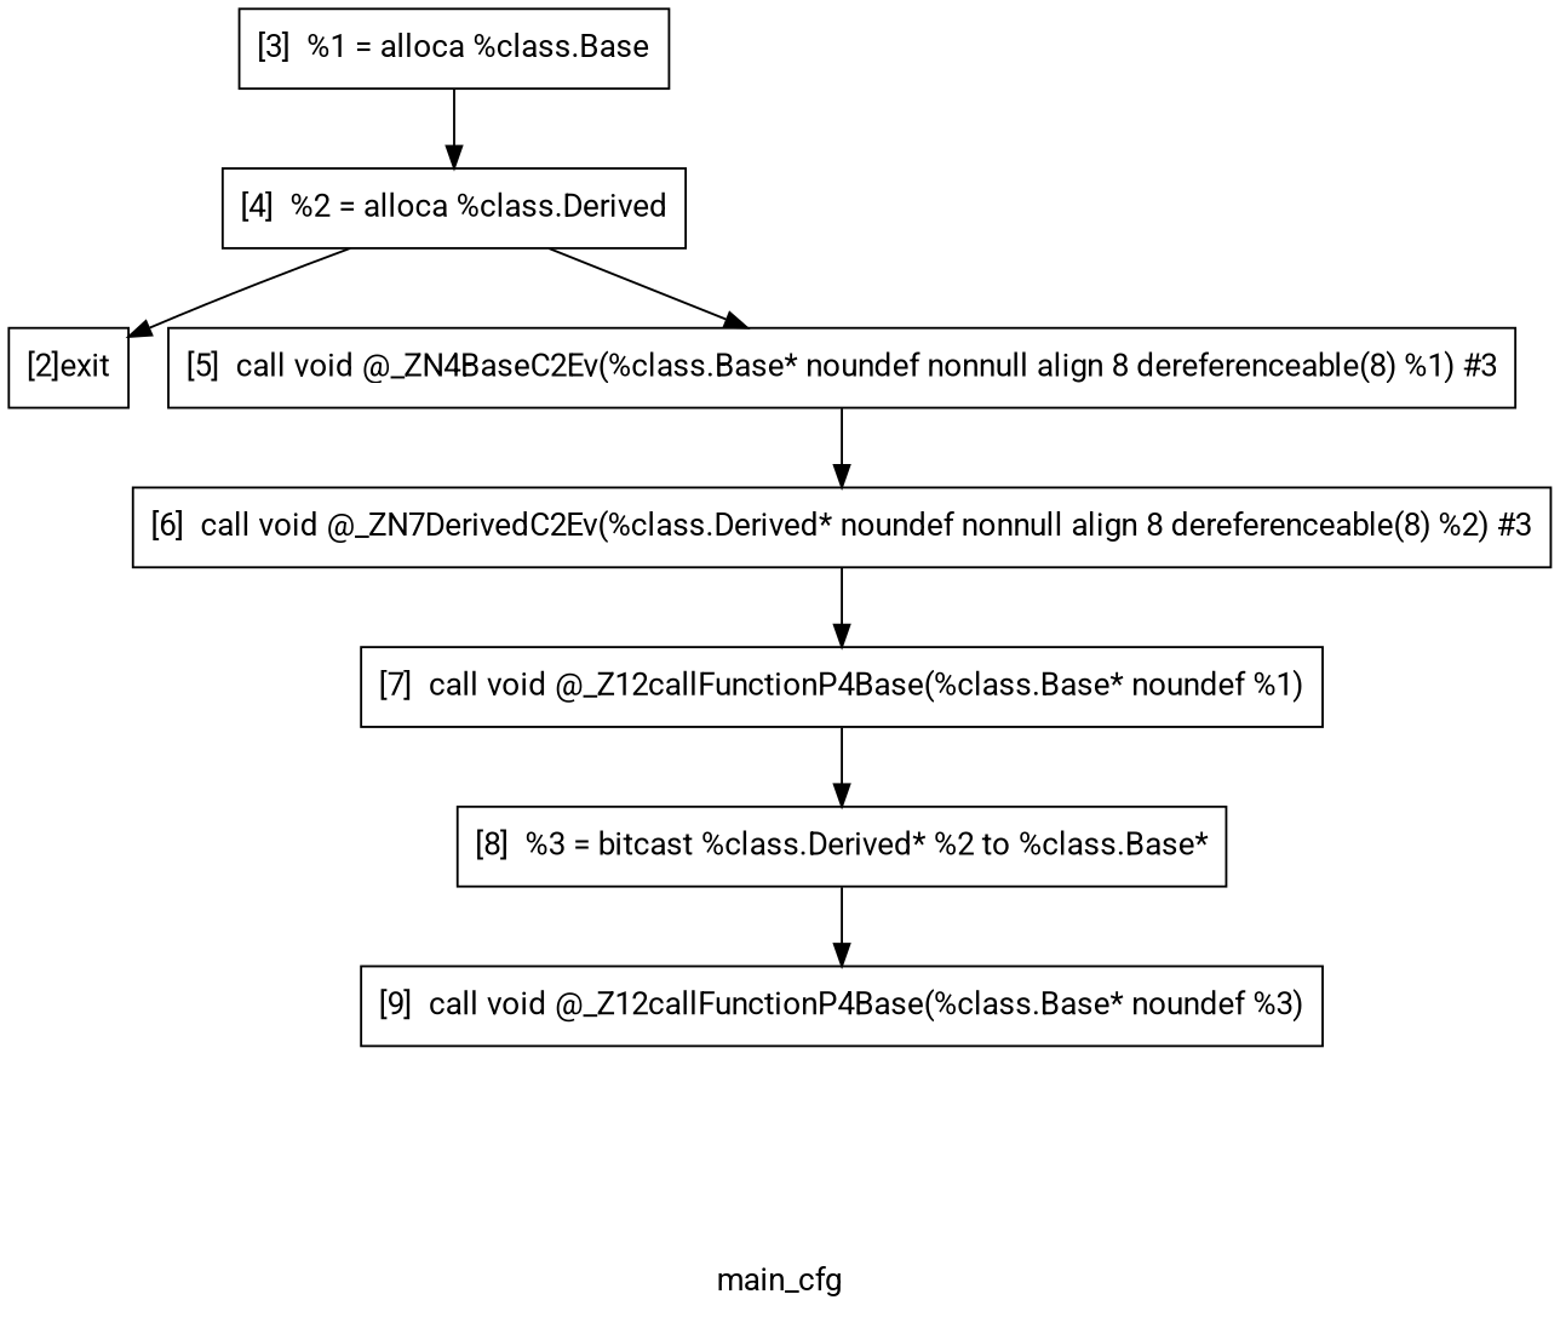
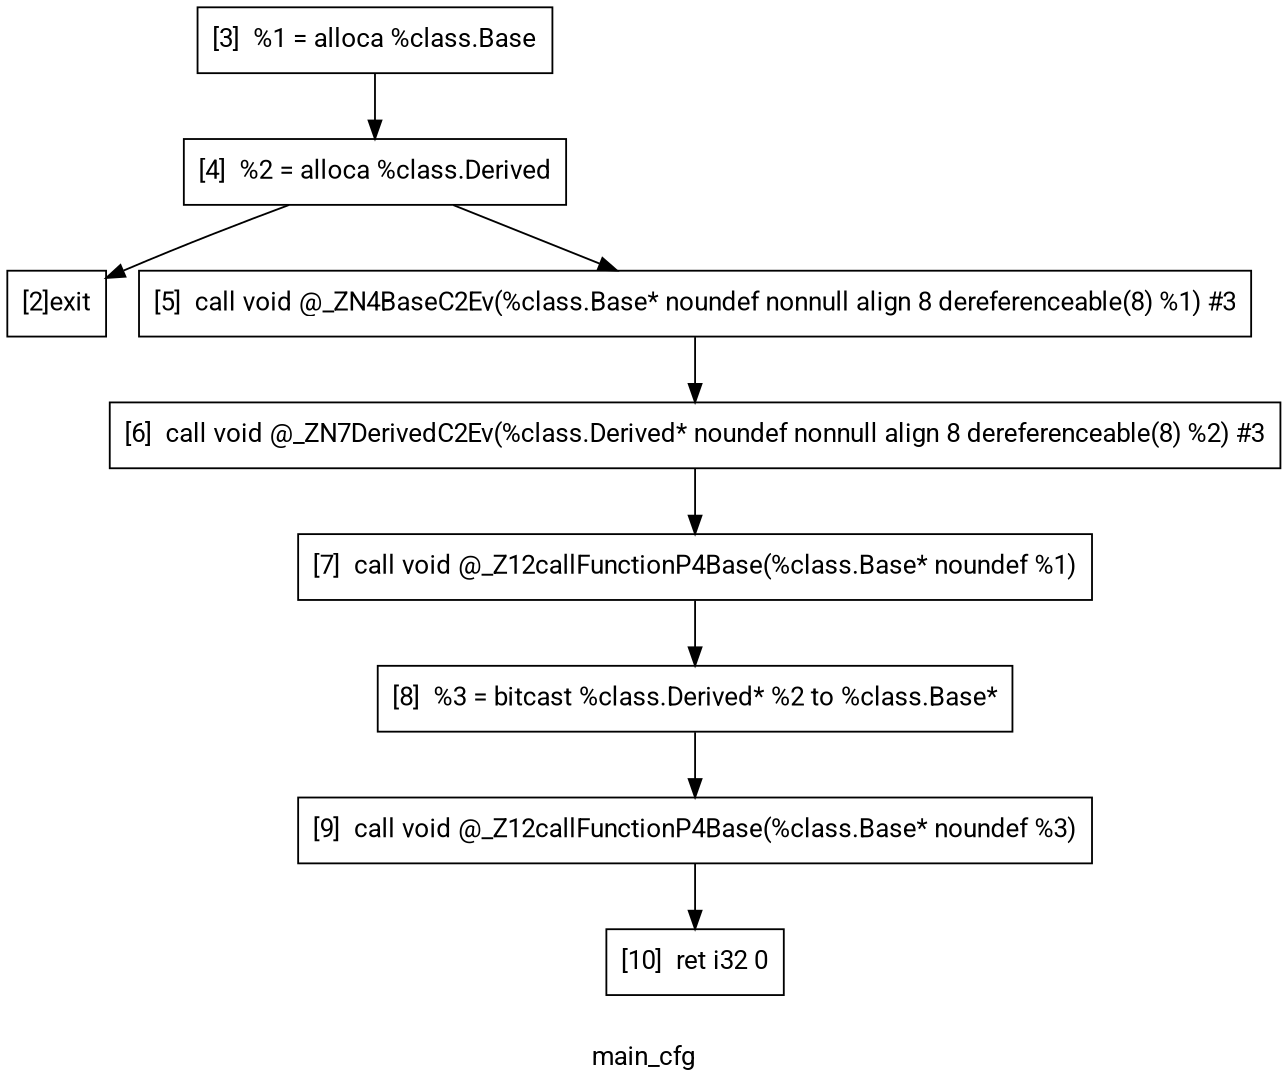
  digraph {
    fontname=Roboto
    label=main_cfg
    node [color=black fontname=Roboto shape=rectangle]
    edge [color=black fontname=Roboto]
    n1 [label="[3]  %1 = alloca %class.Base"]
    n2 [label="[4]  %2 = alloca %class.Derived"]
    n3 [label="[2]exit"]
    n4 [label="[5]  call void @_ZN4BaseC2Ev(%class.Base* noundef nonnull align 8 dereferenceable(8) %1) #3"]
    n5 [label="[6]  call void @_ZN7DerivedC2Ev(%class.Derived* noundef nonnull align 8 dereferenceable(8) %2) #3"]
    n6 [label="[7]  call void @_Z12callFunctionP4Base(%class.Base* noundef %1)"]
    n7 [label="[8]  %3 = bitcast %class.Derived* %2 to %class.Base*"]
    n8 [label="[9]  call void @_Z12callFunctionP4Base(%class.Base* noundef %3)"]
+   n9 [label="[10]  ret i32 0"]
    n1 -> n2
    n2 -> n3
    n2 -> n4
    n4 -> n5
    n5 -> n6
    n6 -> n7
    n7 -> n8
+   n8 -> n9
  }
